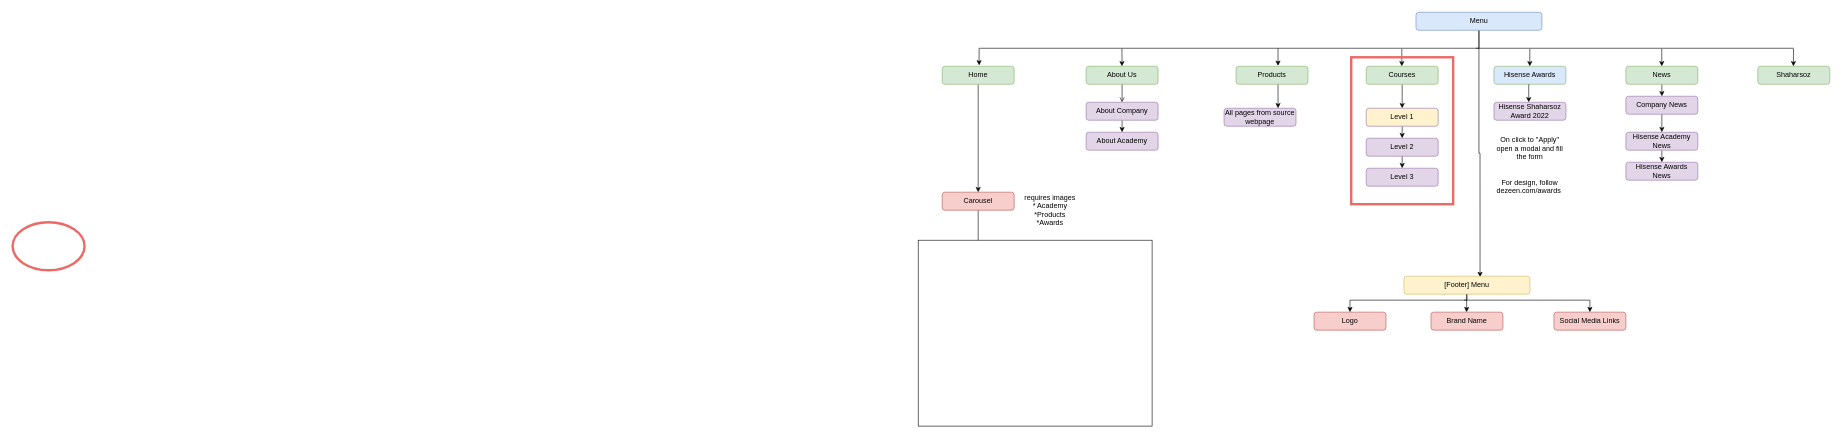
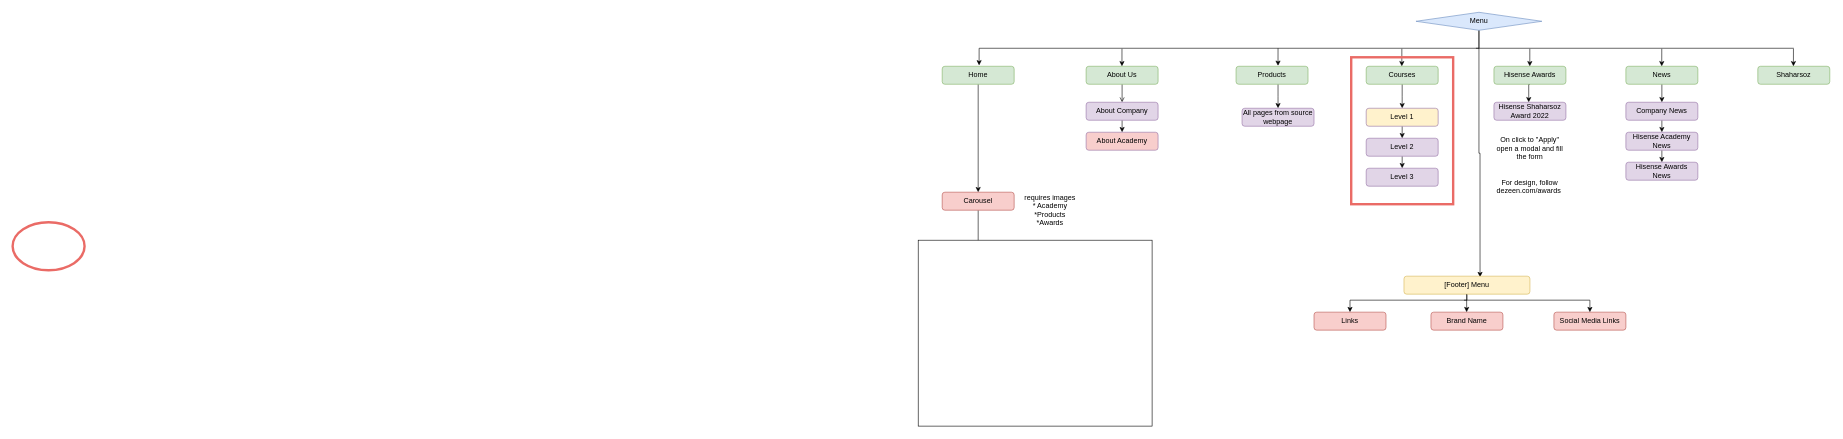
  <mxCell id="0" />
  <mxCell id="1" parent="0" />
  <mxCell id="2" style="edgeStyle=orthogonalEdgeStyle;rounded=0;orthogonalLoop=1;jettySize=auto;html=1;exitX=0.5;exitY=1;exitDx=0;exitDy=0;entryX=0.513;entryY=-0.051;entryDx=0;entryDy=0;entryPerimeter=0;" parent="1" source="4" target="43" edge="1"><mxGeometry relative="1" as="geometry"><Array as="points"><mxPoint x="2465" y="80" /><mxPoint x="1632" y="80" /></Array></mxGeometry></mxCell>
  <mxCell id="3" style="edgeStyle=orthogonalEdgeStyle;rounded=0;orthogonalLoop=1;jettySize=auto;html=1;exitX=0.5;exitY=1;exitDx=0;exitDy=0;entryX=0.604;entryY=0.052;entryDx=0;entryDy=0;entryPerimeter=0;fontSize=36;" parent="1" source="4" target="34" edge="1"><mxGeometry relative="1" as="geometry"><Array as="points"><mxPoint x="2465" y="255" /><mxPoint x="2467" y="255" /></Array></mxGeometry></mxCell>
- <mxCell id="4" value="Menu" style="rounded=1;whiteSpace=wrap;html=1;fillColor=#dae8fc;strokeColor=#6c8ebf;" parent="1" vertex="1"><mxGeometry x="2360" y="20" width="210" height="30" as="geometry" /></mxCell>
+ <mxCell id="4" value="Menu" style="rhombus;whiteSpace=wrap;html=1;fillColor=#dae8fc;strokeColor=#6c8ebf;" parent="1" vertex="1"><mxGeometry x="2360" y="20" width="210" height="30" as="geometry" /></mxCell>
  <mxCell id="5" style="edgeStyle=orthogonalEdgeStyle;rounded=0;orthogonalLoop=1;jettySize=auto;html=1;exitX=0.5;exitY=1;exitDx=0;exitDy=0;entryX=0.5;entryY=0;entryDx=0;entryDy=0;fontSize=36;endArrow=open;" parent="1" source="6" target="17" edge="1"><mxGeometry relative="1" as="geometry" /></mxCell>
  <mxCell id="6" value="About Us" style="rounded=1;whiteSpace=wrap;html=1;fillColor=#d5e8d4;strokeColor=#82b366;" parent="1" vertex="1"><mxGeometry x="1810" y="110" width="120" height="30" as="geometry" /></mxCell>
  <mxCell id="7" value="" style="edgeStyle=orthogonalEdgeStyle;rounded=0;orthogonalLoop=1;jettySize=auto;html=1;" parent="1" source="8" target="19" edge="1"><mxGeometry relative="1" as="geometry"><Array as="points"><mxPoint x="2130" y="160" /><mxPoint x="2130" y="160" /></Array></mxGeometry></mxCell>
  <mxCell id="8" value="Products" style="rounded=1;whiteSpace=wrap;html=1;fillColor=#d5e8d4;strokeColor=#82b366;" parent="1" vertex="1"><mxGeometry x="2060" y="110" width="120" height="30" as="geometry" /></mxCell>
  <mxCell id="9" value="" style="edgeStyle=orthogonalEdgeStyle;rounded=0;orthogonalLoop=1;jettySize=auto;html=1;" parent="1" source="10" edge="1"><mxGeometry relative="1" as="geometry"><mxPoint x="2337" y="180" as="targetPoint" /></mxGeometry></mxCell>
  <mxCell id="10" value="Courses" style="rounded=1;whiteSpace=wrap;html=1;fillColor=#d5e8d4;strokeColor=#82b366;" parent="1" vertex="1"><mxGeometry x="2277" y="110" width="120" height="30" as="geometry" /></mxCell>
  <mxCell id="11" style="edgeStyle=orthogonalEdgeStyle;rounded=0;orthogonalLoop=1;jettySize=auto;html=1;exitX=0.5;exitY=1;exitDx=0;exitDy=0;" parent="1" source="12" edge="1"><mxGeometry relative="1" as="geometry"><mxPoint x="2548" y="170" as="targetPoint" /></mxGeometry></mxCell>
- <mxCell id="12" value="Hisense Awards" style="rounded=1;whiteSpace=wrap;html=1;fillColor=#dae8fc;strokeColor=#82b366;" parent="1" vertex="1"><mxGeometry x="2490" y="110" width="120" height="30" as="geometry" /></mxCell>
+ <mxCell id="12" value="Hisense Awards" style="rounded=1;whiteSpace=wrap;html=1;fillColor=#d5e8d4;strokeColor=#82b366;" parent="1" vertex="1"><mxGeometry x="2490" y="110" width="120" height="30" as="geometry" /></mxCell>
  <mxCell id="13" value="Shaharsoz" style="rounded=1;whiteSpace=wrap;html=1;fillColor=#d5e8d4;strokeColor=#82b366;" parent="1" vertex="1"><mxGeometry x="2930" y="110" width="120" height="30" as="geometry" /></mxCell>
  <mxCell id="14" style="edgeStyle=orthogonalEdgeStyle;rounded=0;orthogonalLoop=1;jettySize=auto;html=1;exitX=0.5;exitY=1;exitDx=0;exitDy=0;entryX=0.5;entryY=0;entryDx=0;entryDy=0;" parent="1" source="15" target="36" edge="1"><mxGeometry relative="1" as="geometry" /></mxCell>
  <mxCell id="15" value="News" style="rounded=1;whiteSpace=wrap;html=1;fillColor=#d5e8d4;strokeColor=#82b366;" parent="1" vertex="1"><mxGeometry x="2710" y="110" width="120" height="30" as="geometry" /></mxCell>
  <mxCell id="16" style="edgeStyle=orthogonalEdgeStyle;rounded=0;orthogonalLoop=1;jettySize=auto;html=1;exitX=0.5;exitY=1;exitDx=0;exitDy=0;entryX=0.5;entryY=0;entryDx=0;entryDy=0;fontSize=36;" parent="1" source="17" target="18" edge="1"><mxGeometry relative="1" as="geometry" /></mxCell>
  <mxCell id="17" value="About Company" style="rounded=1;whiteSpace=wrap;html=1;fillColor=#e1d5e7;strokeColor=#9673a6;" parent="1" vertex="1"><mxGeometry x="1810" y="170" width="120" height="30" as="geometry" /></mxCell>
- <mxCell id="18" value="About Academy" style="rounded=1;whiteSpace=wrap;html=1;fillColor=#e1d5e7;strokeColor=#9673a6;" parent="1" vertex="1"><mxGeometry x="1810" y="220" width="120" height="30" as="geometry" /></mxCell>
- <mxCell id="19" value="All pages from source webpage" style="rounded=1;whiteSpace=wrap;html=1;fillColor=#e1d5e7;strokeColor=#9673a6;" parent="1" vertex="1"><mxGeometry x="2040" y="180" width="120" height="30" as="geometry" /></mxCell>
+ <mxCell id="18" value="About Academy" style="rounded=1;whiteSpace=wrap;html=1;fillColor=#f8cecc;strokeColor=#9673a6;" parent="1" vertex="1"><mxGeometry x="1810" y="220" width="120" height="30" as="geometry" /></mxCell>
+ <mxCell id="19" value="All pages from source webpage" style="rounded=1;whiteSpace=wrap;html=1;fillColor=#e1d5e7;strokeColor=#9673a6;" parent="1" vertex="1"><mxGeometry x="2070" y="180" width="120" height="30" as="geometry" /></mxCell>
  <mxCell id="20" value="" style="endArrow=classic;html=1;rounded=0;entryX=0.583;entryY=-0.027;entryDx=0;entryDy=0;entryPerimeter=0;" parent="1" target="8" edge="1"><mxGeometry width="50" height="50" relative="1" as="geometry"><mxPoint x="2130" y="80" as="sourcePoint" /><mxPoint x="2300" y="160" as="targetPoint" /></mxGeometry></mxCell>
  <mxCell id="21" style="edgeStyle=orthogonalEdgeStyle;rounded=0;orthogonalLoop=1;jettySize=auto;html=1;exitX=0.5;exitY=1;exitDx=0;exitDy=0;entryX=0.5;entryY=0;entryDx=0;entryDy=0;" parent="1" source="22" target="24" edge="1"><mxGeometry relative="1" as="geometry" /></mxCell>
  <mxCell id="22" value="Level 1" style="rounded=1;whiteSpace=wrap;html=1;fillColor=#fff2cc;strokeColor=#9673a6;" parent="1" vertex="1"><mxGeometry x="2277" y="180" width="120" height="30" as="geometry" /></mxCell>
  <mxCell id="23" style="edgeStyle=orthogonalEdgeStyle;rounded=0;orthogonalLoop=1;jettySize=auto;html=1;exitX=0.5;exitY=1;exitDx=0;exitDy=0;entryX=0.5;entryY=0;entryDx=0;entryDy=0;" parent="1" source="24" target="25" edge="1"><mxGeometry relative="1" as="geometry" /></mxCell>
  <mxCell id="24" value="Level 2" style="rounded=1;whiteSpace=wrap;html=1;fillColor=#e1d5e7;strokeColor=#9673a6;" parent="1" vertex="1"><mxGeometry x="2277" y="230" width="120" height="30" as="geometry" /></mxCell>
  <mxCell id="25" value="Level 3" style="rounded=1;whiteSpace=wrap;html=1;fillColor=#e1d5e7;strokeColor=#9673a6;" parent="1" vertex="1"><mxGeometry x="2277" y="280" width="120" height="30" as="geometry" /></mxCell>
  <mxCell id="26" value="" style="endArrow=classic;html=1;rounded=0;entryX=0.583;entryY=-0.027;entryDx=0;entryDy=0;entryPerimeter=0;" parent="1" edge="1"><mxGeometry width="50" height="50" relative="1" as="geometry"><mxPoint x="2336.45" y="80.81" as="sourcePoint" /><mxPoint x="2336.41" y="110" as="targetPoint" /></mxGeometry></mxCell>
  <mxCell id="27" value="" style="rounded=0;whiteSpace=wrap;html=1;fillColor=none;strokeWidth=4;strokeColor=#EA6B66;" parent="1" vertex="1"><mxGeometry x="2252" y="95" width="170" height="245" as="geometry" /></mxCell>
  <mxCell id="28" value="On click to &quot;Apply&quot; open a modal and fill the form&lt;br&gt;&lt;br&gt;&lt;br&gt;For design, follow dezeen.com/awards&amp;nbsp;" style="text;html=1;strokeColor=none;fillColor=none;align=center;verticalAlign=middle;whiteSpace=wrap;rounded=0;" parent="1" vertex="1"><mxGeometry x="2490" y="220" width="120" height="110" as="geometry" /></mxCell>
  <mxCell id="29" value="&lt;span style=&quot;text-align: left&quot;&gt;Hisense Shaharsoz Award 2022&lt;/span&gt;" style="rounded=1;whiteSpace=wrap;html=1;fillColor=#e1d5e7;strokeColor=#9673a6;" parent="1" vertex="1"><mxGeometry x="2490" y="170" width="120" height="30" as="geometry" /></mxCell>
  <mxCell id="30" value="" style="endArrow=classic;html=1;rounded=0;entryX=0.583;entryY=-0.027;entryDx=0;entryDy=0;entryPerimeter=0;" parent="1" edge="1"><mxGeometry width="50" height="50" relative="1" as="geometry"><mxPoint x="2549.84" y="80.81" as="sourcePoint" /><mxPoint x="2549.8" y="110" as="targetPoint" /></mxGeometry></mxCell>
  <mxCell id="31" value="" style="endArrow=classic;html=1;rounded=0;entryX=0.583;entryY=-0.027;entryDx=0;entryDy=0;entryPerimeter=0;" parent="1" edge="1"><mxGeometry width="50" height="50" relative="1" as="geometry"><mxPoint x="2769.84" y="80.81" as="sourcePoint" /><mxPoint x="2769.8" y="110" as="targetPoint" /></mxGeometry></mxCell>
  <mxCell id="32" value="" style="endArrow=classic;html=1;rounded=0;entryX=0.583;entryY=-0.027;entryDx=0;entryDy=0;entryPerimeter=0;" parent="1" edge="1"><mxGeometry width="50" height="50" relative="1" as="geometry"><mxPoint x="2989.42" y="80.81" as="sourcePoint" /><mxPoint x="2989.38" y="110" as="targetPoint" /></mxGeometry></mxCell>
  <mxCell id="33" style="edgeStyle=orthogonalEdgeStyle;rounded=0;orthogonalLoop=1;jettySize=auto;html=1;exitX=0.5;exitY=1;exitDx=0;exitDy=0;entryX=0.5;entryY=0;entryDx=0;entryDy=0;" parent="1" source="34" target="40" edge="1"><mxGeometry relative="1" as="geometry"><Array as="points"><mxPoint x="2445" y="500" /><mxPoint x="2250" y="500" /></Array></mxGeometry></mxCell>
  <mxCell id="34" value="[Footer] Menu" style="rounded=1;whiteSpace=wrap;html=1;fillColor=#fff2cc;strokeColor=#d6b656;" parent="1" vertex="1"><mxGeometry x="2340" y="460" width="210" height="30" as="geometry" /></mxCell>
  <mxCell id="35" style="edgeStyle=orthogonalEdgeStyle;rounded=0;orthogonalLoop=1;jettySize=auto;html=1;exitX=0.5;exitY=1;exitDx=0;exitDy=0;entryX=0.5;entryY=0;entryDx=0;entryDy=0;" parent="1" source="36" target="38" edge="1"><mxGeometry relative="1" as="geometry" /></mxCell>
- <mxCell id="36" value="Company News" style="rounded=1;whiteSpace=wrap;html=1;fillColor=#e1d5e7;strokeColor=#9673a6;" parent="1" vertex="1"><mxGeometry x="2710" y="160" width="120" height="30" as="geometry" /></mxCell>
+ <mxCell id="36" value="Company News" style="rounded=1;whiteSpace=wrap;html=1;fillColor=#e1d5e7;strokeColor=#9673a6;" parent="1" vertex="1"><mxGeometry x="2710" y="170" width="120" height="30" as="geometry" /></mxCell>
  <mxCell id="37" style="edgeStyle=orthogonalEdgeStyle;rounded=0;orthogonalLoop=1;jettySize=auto;html=1;exitX=0.5;exitY=1;exitDx=0;exitDy=0;entryX=0.5;entryY=0;entryDx=0;entryDy=0;" parent="1" source="38" target="39" edge="1"><mxGeometry relative="1" as="geometry" /></mxCell>
  <mxCell id="38" value="Hisense Academy News" style="rounded=1;whiteSpace=wrap;html=1;fillColor=#e1d5e7;strokeColor=#9673a6;" parent="1" vertex="1"><mxGeometry x="2710" y="220" width="120" height="30" as="geometry" /></mxCell>
  <mxCell id="39" value="Hisense Awards News" style="rounded=1;whiteSpace=wrap;html=1;fillColor=#e1d5e7;strokeColor=#9673a6;" parent="1" vertex="1"><mxGeometry x="2710" y="270" width="120" height="30" as="geometry" /></mxCell>
- <mxCell id="40" value="Logo" style="rounded=1;whiteSpace=wrap;html=1;fillColor=#f8cecc;strokeColor=#b85450;" parent="1" vertex="1"><mxGeometry x="2190" y="520" width="120" height="30" as="geometry" /></mxCell>
+ <mxCell id="40" value="Links" style="rounded=1;whiteSpace=wrap;html=1;fillColor=#f8cecc;strokeColor=#b85450;" parent="1" vertex="1"><mxGeometry x="2190" y="520" width="120" height="30" as="geometry" /></mxCell>
  <mxCell id="41" value="Brand Name" style="rounded=1;whiteSpace=wrap;html=1;fillColor=#f8cecc;strokeColor=#b85450;" parent="1" vertex="1"><mxGeometry x="2385" y="520" width="120" height="30" as="geometry" /></mxCell>
  <mxCell id="42" style="edgeStyle=orthogonalEdgeStyle;rounded=0;orthogonalLoop=1;jettySize=auto;html=1;exitX=0.5;exitY=1;exitDx=0;exitDy=0;entryX=0.5;entryY=0;entryDx=0;entryDy=0;" parent="1" source="43" target="47" edge="1"><mxGeometry relative="1" as="geometry" /></mxCell>
  <mxCell id="43" value="Home" style="rounded=1;whiteSpace=wrap;html=1;fillColor=#d5e8d4;strokeColor=#82b366;" parent="1" vertex="1"><mxGeometry x="1570" y="110" width="120" height="30" as="geometry" /></mxCell>
  <mxCell id="44" value="" style="endArrow=classic;html=1;rounded=0;entryX=0.583;entryY=-0.027;entryDx=0;entryDy=0;entryPerimeter=0;" parent="1" edge="1"><mxGeometry width="50" height="50" relative="1" as="geometry"><mxPoint x="1869.78" y="80.81" as="sourcePoint" /><mxPoint x="1869.74" y="110" as="targetPoint" /></mxGeometry></mxCell>
  <mxCell id="45" value="requires images&lt;br&gt;* Academy&lt;br&gt;*Products&lt;br&gt;*Awards" style="text;html=1;strokeColor=none;fillColor=none;align=center;verticalAlign=middle;whiteSpace=wrap;rounded=0;" parent="1" vertex="1"><mxGeometry x="1690" y="310" width="120" height="80" as="geometry" /></mxCell>
  <mxCell id="46" style="edgeStyle=orthogonalEdgeStyle;rounded=0;orthogonalLoop=1;jettySize=auto;html=1;exitX=0.5;exitY=1;exitDx=0;exitDy=0;entryX=0.5;entryY=0;entryDx=0;entryDy=0;" parent="1" source="47" target="49" edge="1"><mxGeometry relative="1" as="geometry" /></mxCell>
  <mxCell id="47" value="Carousel" style="rounded=1;whiteSpace=wrap;html=1;fillColor=#f8cecc;strokeColor=#b85450;" parent="1" vertex="1"><mxGeometry x="1570" y="320" width="120" height="30" as="geometry" /></mxCell>
  <mxCell id="48" style="edgeStyle=orthogonalEdgeStyle;rounded=0;orthogonalLoop=1;jettySize=auto;html=1;exitX=0.5;exitY=1;exitDx=0;exitDy=0;entryX=0.5;entryY=0;entryDx=0;entryDy=0;" parent="1" source="49" target="51" edge="1"><mxGeometry relative="1" as="geometry" /></mxCell>
  <mxCell id="49" value="Academy" style="rounded=1;whiteSpace=wrap;html=1;fillColor=#f8cecc;strokeColor=#b85450;" parent="1" vertex="1"><mxGeometry x="1570" y="420" width="120" height="30" as="geometry" /></mxCell>
  <mxCell id="50" style="edgeStyle=orthogonalEdgeStyle;rounded=0;orthogonalLoop=1;jettySize=auto;html=1;exitX=0.5;exitY=1;exitDx=0;exitDy=0;entryX=0.5;entryY=0;entryDx=0;entryDy=0;" parent="1" source="51" target="52" edge="1"><mxGeometry relative="1" as="geometry" /></mxCell>
  <mxCell id="51" value="Products" style="rounded=1;whiteSpace=wrap;html=1;fillColor=#f8cecc;strokeColor=#b85450;" parent="1" vertex="1"><mxGeometry x="1570" y="520" width="120" height="30" as="geometry" /></mxCell>
  <mxCell id="52" value="Awards" style="rounded=1;whiteSpace=wrap;html=1;fillColor=#f8cecc;strokeColor=#b85450;" parent="1" vertex="1"><mxGeometry x="1570" y="624.5" width="120" height="30" as="geometry" /></mxCell>
  <mxCell id="53" value="Resembles parent webpage" style="text;html=1;strokeColor=none;fillColor=none;align=center;verticalAlign=middle;whiteSpace=wrap;rounded=0;" parent="1" vertex="1"><mxGeometry x="1700" y="520" width="120" height="40" as="geometry" /></mxCell>
  <mxCell id="54" value="Cards for Levels 1-3, navigate to Courses on click to &quot;Learn More &amp;gt;&quot; or specific course type" style="text;html=1;strokeColor=none;fillColor=none;align=center;verticalAlign=middle;whiteSpace=wrap;rounded=0;" parent="1" vertex="1"><mxGeometry x="1700" y="420" width="190" height="40" as="geometry" /></mxCell>
  <mxCell id="55" value="Cards for Awards, navigate to Awards on click to &quot;Learn More &amp;gt;&quot; or specific awards type" style="text;html=1;strokeColor=none;fillColor=none;align=center;verticalAlign=middle;whiteSpace=wrap;rounded=0;" parent="1" vertex="1"><mxGeometry x="1700" y="624.5" width="190" height="40" as="geometry" /></mxCell>
  <mxCell id="56" value="Social Media Links" style="rounded=1;whiteSpace=wrap;html=1;fillColor=#f8cecc;strokeColor=#b85450;" parent="1" vertex="1"><mxGeometry x="2590" y="520" width="120" height="30" as="geometry" /></mxCell>
  <mxCell id="57" style="edgeStyle=orthogonalEdgeStyle;rounded=0;orthogonalLoop=1;jettySize=auto;html=1;entryX=0.5;entryY=0;entryDx=0;entryDy=0;" parent="1" edge="1"><mxGeometry relative="1" as="geometry"><mxPoint x="2650" y="500" as="sourcePoint" /><mxPoint x="2650" y="520" as="targetPoint" /></mxGeometry></mxCell>
  <mxCell id="58" style="edgeStyle=orthogonalEdgeStyle;rounded=0;orthogonalLoop=1;jettySize=auto;html=1;exitX=0.5;exitY=1;exitDx=0;exitDy=0;entryX=0.5;entryY=0;entryDx=0;entryDy=0;" parent="1" edge="1"><mxGeometry relative="1" as="geometry"><mxPoint x="2444.5" y="490" as="sourcePoint" /><mxPoint x="2444.5" y="520" as="targetPoint" /></mxGeometry></mxCell>
  <mxCell id="59" value="" style="endArrow=none;html=1;rounded=0;" parent="1" edge="1"><mxGeometry width="50" height="50" relative="1" as="geometry"><mxPoint x="2460" y="80" as="sourcePoint" /><mxPoint x="2990" y="80" as="targetPoint" /></mxGeometry></mxCell>
  <mxCell id="60" value="" style="ellipse;whiteSpace=wrap;html=1;fontSize=36;strokeColor=#EA6B66;strokeWidth=4;fillColor=none;" parent="1" vertex="1"><mxGeometry x="20" y="370" width="120" height="80" as="geometry" /></mxCell>
  <mxCell id="61" value="" style="endArrow=none;html=1;rounded=0;fontSize=36;" parent="1" edge="1"><mxGeometry width="50" height="50" relative="1" as="geometry"><mxPoint x="2440" y="500" as="sourcePoint" /><mxPoint x="2650" y="500" as="targetPoint" /></mxGeometry></mxCell>
  <mxCell id="62" value="" style="rounded=0;whiteSpace=wrap;html=1;" parent="1" vertex="1"><mxGeometry x="1530" y="400" width="390" height="310" as="geometry" /></mxCell>
